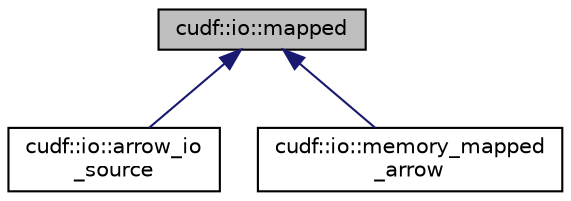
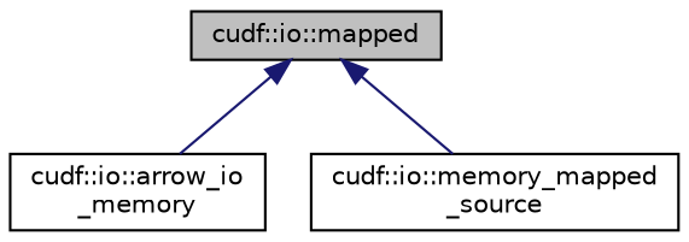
  digraph {
    node [color=black fillcolor=white fontname=Helvetica fontsize=10 shape=record style=filled]
    edge [color=midnightblue dir=back fontname=Helvetica fontsize=10 labelfontname=Helvetica labelfontsize=10 style=solid]
    n1 [fillcolor=grey75 fontcolor=black height=0.2 label="cudf::io::mapped" width=0.4]
-   n2 [height=0.2 label="cudf::io::arrow_io\l_source" width=0.4]
-   n3 [height=0.2 label="cudf::io::memory_mapped\l_arrow" width=0.4]
+   n2 [height=0.2 label="cudf::io::arrow_io\l_memory" width=0.4]
+   n3 [height=0.2 label="cudf::io::memory_mapped\l_source" width=0.4]
    n1 -> n2
    n1 -> n3
  }
